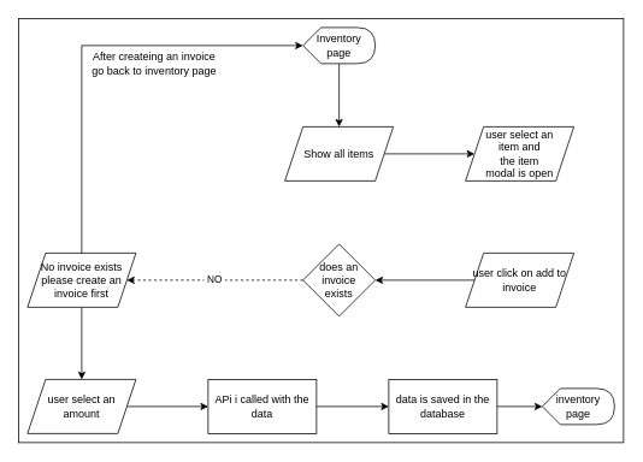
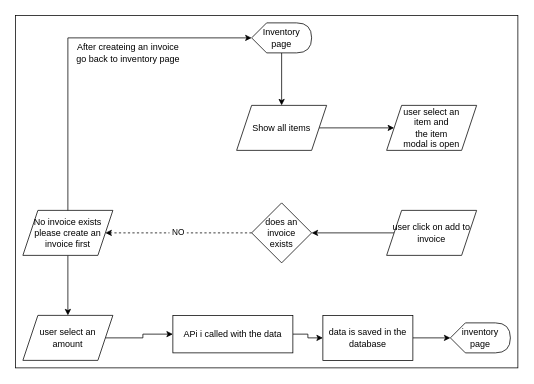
  <mxCell id="0" />
  <mxCell id="1" parent="0" />
  <mxCell id="2" value="" style="rounded=0;whiteSpace=wrap;html=1;" vertex="1" parent="1"><mxGeometry x="20" y="20" width="670" height="470" as="geometry" /></mxCell>
  <mxCell id="3" value="" style="edgeStyle=orthogonalEdgeStyle;rounded=0;orthogonalLoop=1;jettySize=auto;html=1;" edge="1" parent="1" source="4" target="6"><mxGeometry relative="1" as="geometry" /></mxCell>
  <mxCell id="4" value="Inventory&lt;br&gt;page" style="shape=display;whiteSpace=wrap;html=1;" vertex="1" parent="1"><mxGeometry x="335" y="30" width="80" height="40" as="geometry" /></mxCell>
  <mxCell id="5" value="" style="edgeStyle=orthogonalEdgeStyle;rounded=0;orthogonalLoop=1;jettySize=auto;html=1;" edge="1" parent="1" source="6" target="7"><mxGeometry relative="1" as="geometry" /></mxCell>
  <mxCell id="6" value="Show all items" style="shape=parallelogram;perimeter=parallelogramPerimeter;whiteSpace=wrap;html=1;fixedSize=1;" vertex="1" parent="1"><mxGeometry x="315" y="140" width="120" height="60" as="geometry" /></mxCell>
  <mxCell id="7" value="user select an &lt;br&gt;item and &lt;br&gt;the item &lt;br&gt;modal is open" style="shape=parallelogram;perimeter=parallelogramPerimeter;whiteSpace=wrap;html=1;fixedSize=1;" vertex="1" parent="1"><mxGeometry x="515" y="140" width="120" height="60" as="geometry" /></mxCell>
  <mxCell id="8" value="" style="edgeStyle=orthogonalEdgeStyle;rounded=0;orthogonalLoop=1;jettySize=auto;html=1;" edge="1" parent="1" source="9" target="12"><mxGeometry relative="1" as="geometry" /></mxCell>
  <mxCell id="9" value="user click on add to invoice" style="shape=parallelogram;perimeter=parallelogramPerimeter;whiteSpace=wrap;html=1;fixedSize=1;" vertex="1" parent="1"><mxGeometry x="515" y="280" width="120" height="60" as="geometry" /></mxCell>
  <mxCell id="10" value="" style="edgeStyle=orthogonalEdgeStyle;rounded=0;orthogonalLoop=1;jettySize=auto;html=1;dashed=1;" edge="1" parent="1" source="12" target="14"><mxGeometry relative="1" as="geometry" /></mxCell>
  <mxCell id="11" value="&amp;nbsp;NO&amp;nbsp;" style="edgeLabel;html=1;align=center;verticalAlign=middle;resizable=0;points=[];" vertex="1" connectable="0" parent="10"><mxGeometry x="0.015" y="-2" relative="1" as="geometry"><mxPoint as="offset" /></mxGeometry></mxCell>
  <mxCell id="12" value="does an invoice &lt;br&gt;exists" style="rhombus;whiteSpace=wrap;html=1;" vertex="1" parent="1"><mxGeometry x="335" y="270" width="80" height="80" as="geometry" /></mxCell>
  <mxCell id="13" value="" style="edgeStyle=orthogonalEdgeStyle;rounded=0;orthogonalLoop=1;jettySize=auto;html=1;" edge="1" parent="1" source="14" target="18"><mxGeometry relative="1" as="geometry" /></mxCell>
  <mxCell id="14" value="No invoice exists&lt;br&gt;please create an invoice first" style="shape=parallelogram;perimeter=parallelogramPerimeter;whiteSpace=wrap;html=1;fixedSize=1;" vertex="1" parent="1"><mxGeometry x="30" y="280" width="120" height="60" as="geometry" /></mxCell>
  <mxCell id="15" style="edgeStyle=orthogonalEdgeStyle;rounded=0;orthogonalLoop=1;jettySize=auto;html=1;entryX=0;entryY=0.5;entryDx=0;entryDy=0;entryPerimeter=0;exitX=0.5;exitY=0;exitDx=0;exitDy=0;" edge="1" parent="1" source="14" target="4"><mxGeometry relative="1" as="geometry" /></mxCell>
  <mxCell id="16" value="After createing an invoice &lt;br&gt;go back to inventory page" style="text;html=1;align=center;verticalAlign=middle;resizable=0;points=[];autosize=1;strokeColor=none;fillColor=none;" vertex="1" parent="1"><mxGeometry x="90" y="50" width="160" height="40" as="geometry" /></mxCell>
  <mxCell id="17" value="" style="edgeStyle=orthogonalEdgeStyle;rounded=0;orthogonalLoop=1;jettySize=auto;html=1;" edge="1" parent="1" source="18" target="20"><mxGeometry relative="1" as="geometry" /></mxCell>
  <mxCell id="18" value="user select an amount" style="shape=parallelogram;perimeter=parallelogramPerimeter;whiteSpace=wrap;html=1;fixedSize=1;" vertex="1" parent="1"><mxGeometry x="30" y="420" width="120" height="60" as="geometry" /></mxCell>
  <mxCell id="19" value="" style="edgeStyle=orthogonalEdgeStyle;rounded=0;orthogonalLoop=1;jettySize=auto;html=1;" edge="1" parent="1" source="20" target="22"><mxGeometry relative="1" as="geometry" /></mxCell>
- <mxCell id="20" value="APi i called with the data" style="whiteSpace=wrap;html=1;" vertex="1" parent="1"><mxGeometry x="230" y="420" width="120" height="60" as="geometry" /></mxCell>
+ <mxCell id="20" value="APi i called with the data" style="whiteSpace=wrap;html=1;" vertex="1" parent="1"><mxGeometry x="230" y="420" width="160" height="50" as="geometry" /></mxCell>
  <mxCell id="21" value="" style="edgeStyle=orthogonalEdgeStyle;rounded=0;orthogonalLoop=1;jettySize=auto;html=1;" edge="1" parent="1" source="22" target="23"><mxGeometry relative="1" as="geometry" /></mxCell>
  <mxCell id="22" value="data is saved in the database" style="whiteSpace=wrap;html=1;" vertex="1" parent="1"><mxGeometry x="430" y="420" width="120" height="60" as="geometry" /></mxCell>
  <mxCell id="23" value="inventory&lt;br&gt;page" style="shape=display;whiteSpace=wrap;html=1;" vertex="1" parent="1"><mxGeometry x="600" y="430" width="80" height="40" as="geometry" /></mxCell>
